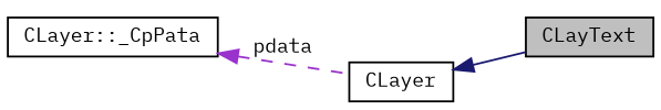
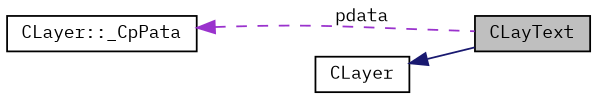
  digraph {
    fontname="IBM Plex Mono"
    rankdir=LR
    node [color=black fillcolor=white fontname="IBM Plex Mono" fontsize=10 shape=record style=filled]
    edge [dir=back fontname="IBM Plex Mono" fontsize=10 labelfontname=FreeSans labelfontsize=10]
    n1 [fillcolor=grey75 fontcolor=black height=0.2 label=CLayText width=0.4]
    n2 [height=0.2 label=CLayer width=0.4]
    n3 [height=0.2 label="CLayer::_CpPata" width=0.4]
    n2 -> n1 [color=midnightblue style=solid]
-   n3 -> n2 [color=darkorchid3 label=pdata style=dashed]
+   n3 -> n1 [color=darkorchid3 label=pdata style=dashed]
  }
